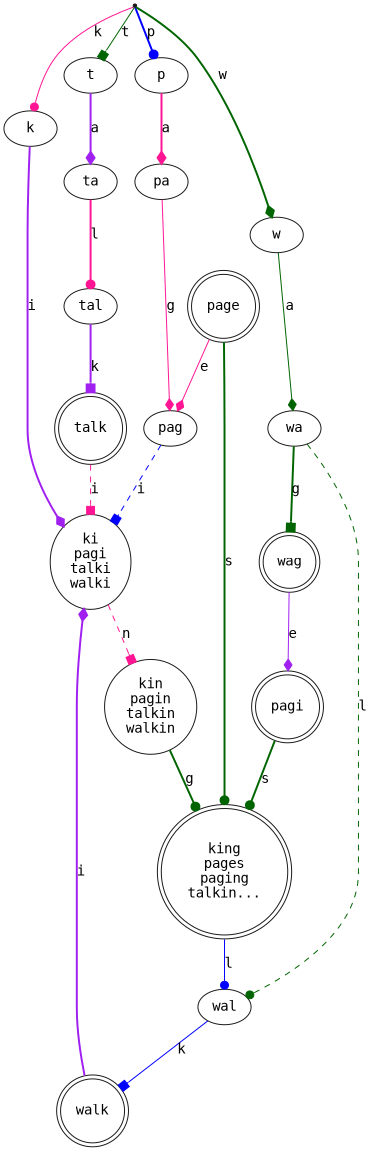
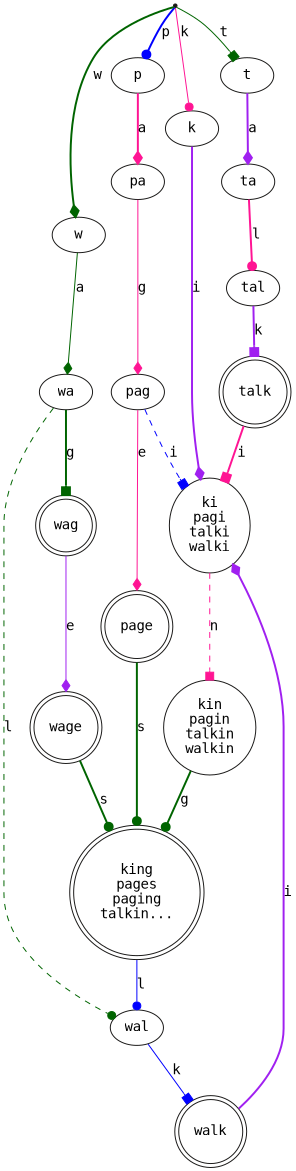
  digraph {
    fixedsize=true
    fontname="DejaVu Sans Mono"
    node [color="0.1,0.1,0.1" fontname="DejaVu Sans Mono" shape=ellipse]
    edge [arrowhead=diamond color=darkgreen fontname="DejaVu Sans Mono" style=bold]
    10258 [shape=point]
    n2 [label=k]
    n3 [label=p]
    n4 [label=t]
    n5 [label=w]
    n6 [label="ki\npagi\ntalki\nwalki"]
    n7 [label=pa]
    n8 [label=ta]
    n9 [label=wa]
    n10 [label="kin\npagin\ntalkin\nwalkin"]
    n11 [label="king\npages\npaging\ntalkin..." shape=doublecircle]
    n12 [label=wal]
    n13 [label=pag]
    n14 [label=page shape=doublecircle]
    n15 [label=tal]
    n16 [label=talk shape=doublecircle]
    n17 [label=wag shape=doublecircle]
-   n18 [label=pagi shape=doublecircle]
+   n18 [label=wage shape=doublecircle]
    n19 [label=walk shape=doublecircle]
    10258 -> n2 [arrowhead=dot color=deeppink label=k style=solid]
    10258 -> n3 [arrowhead=dot color=blue label=p]
    10258 -> n4 [arrowhead=box label=t style=solid]
    10258 -> n5 [label=w]
    n2 -> n6 [color=purple label=i]
    n3 -> n7 [color=deeppink label=a]
    n4 -> n8 [color=purple label=a]
    n5 -> n9 [label=a style=solid]
    n6 -> n10 [arrowhead=box color=deeppink label=n style=dashed]
    n7 -> n13 [color=deeppink label=g style=solid]
    n8 -> n15 [arrowhead=dot color=deeppink label=l]
    n9 -> n12 [arrowhead=dot label=l style=dashed]
    n9 -> n17 [arrowhead=box label=g]
    n10 -> n11 [arrowhead=dot label=g]
    n11 -> n12 [arrowhead=dot color=blue label=l style=solid]
    n12 -> n19 [arrowhead=box color=blue label=k style=solid]
    n13 -> n6 [arrowhead=box color=blue label=i style=dashed]
-   n14 -> n13 [color=deeppink label=e style=solid]
+   n13 -> n14 [color=deeppink label=e style=solid]
    n14 -> n11 [arrowhead=dot label=s]
    n15 -> n16 [arrowhead=box color=purple label=k]
-   n16 -> n6 [arrowhead=box color=deeppink label=i style=dashed]
+   n16 -> n6 [arrowhead=box color=deeppink label=i]
    n17 -> n18 [color=purple label=e style=solid]
    n18 -> n11 [arrowhead=dot label=s]
    n19 -> n6 [color=purple label=i]
  }
